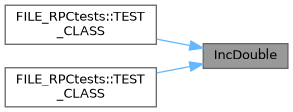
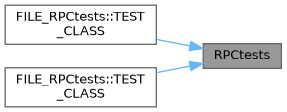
  digraph {
    rankdir=RL
    node [color=grey40 fillcolor=white fontname=Helvetica fontsize=10 shape=box style=filled]
    edge [color=steelblue1 dir=back fontname=Helvetica fontsize=10 labelfontname=Helvetica labelfontsize=10 style=solid]
-   n1 [color=gray40 fillcolor=grey60 fontcolor=black height=0.2 label=IncDouble width=0.4]
+   n1 [color=gray40 fillcolor=grey60 fontcolor=black height=0.2 label=RPCtests width=0.4]
    n2 [height=0.2 label="FILE_RPCtests::TEST\l_CLASS" width=0.4]
    n3 [height=0.2 label="FILE_RPCtests::TEST\l_CLASS" width=0.4]
    n1 -> n2
    n1 -> n3
  }
